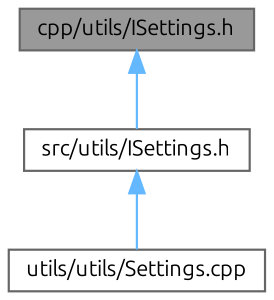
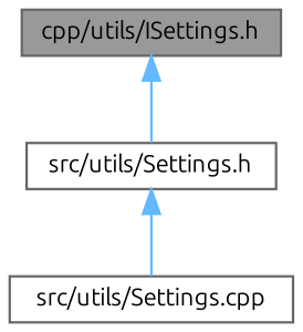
  digraph {
    fontname=Ubuntu
    node [color=grey40 fillcolor=white fontname=Ubuntu fontsize=10 shape=box style=filled]
    edge [color=steelblue1 dir=back fontname=Ubuntu fontsize=10 labelfontname=Helvetica labelfontsize=10 style=solid]
    n1 [color=gray40 fillcolor=grey60 fontcolor=black height=0.2 label="cpp/utils/ISettings.h" width=0.4]
-   n2 [height=0.2 label="src/utils/ISettings.h" width=0.4]
-   n3 [height=0.2 label="utils/utils/Settings.cpp" width=0.4]
+   n2 [height=0.2 label="src/utils/Settings.h" width=0.4]
+   n3 [height=0.2 label="src/utils/Settings.cpp" width=0.4]
    n1 -> n2
    n2 -> n3
  }
